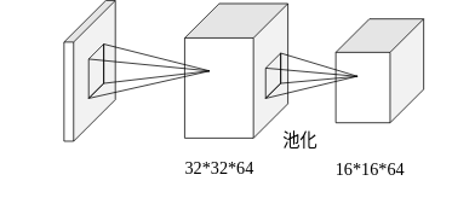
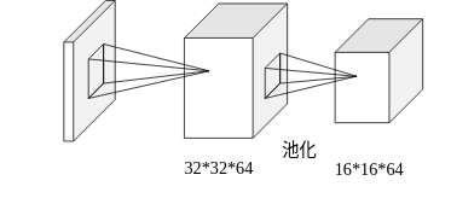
  <mxCell id="0" />
  <mxCell id="1" parent="0" />
  <mxCell id="2" value="" style="shape=cube;whiteSpace=wrap;html=1;boundedLbl=1;backgroundOutline=1;darkOpacity=0.05;darkOpacity2=0.1;rotation=90;size=46;fontSize=19;fontFamily=Times New Roman;" vertex="1" parent="1"><mxGeometry x="20" y="48.6" width="155.63" height="56.56" as="geometry" /></mxCell>
  <mxCell id="3" value="" style="shape=cube;whiteSpace=wrap;html=1;boundedLbl=1;backgroundOutline=1;darkOpacity=0.05;darkOpacity2=0.1;rotation=90;size=38;shadow=0;comic=0;fillColor=none;fontSize=19;fontFamily=Times New Roman;" vertex="1" parent="1"><mxGeometry x="185" y="20" width="148.75" height="113.75" as="geometry" /></mxCell>
  <mxCell id="4" value="" style="shape=cube;whiteSpace=wrap;html=1;boundedLbl=1;backgroundOutline=1;darkOpacity=0.05;darkOpacity2=0.1;rotation=-90;size=57;fontSize=19;fontFamily=Times New Roman;" vertex="1" parent="1"><mxGeometry x="75" y="69" width="60" height="16.56" as="geometry" /></mxCell>
  <mxCell id="5" value="" style="endArrow=none;html=1;exitX=0;exitY=0;exitDx=0;exitDy=0;exitPerimeter=0;fontSize=19;fontFamily=Times New Roman;" edge="1" parent="1" source="4"><mxGeometry width="50" height="50" relative="1" as="geometry"><mxPoint x="170" y="175" as="sourcePoint" /><mxPoint x="230" y="77" as="targetPoint" /></mxGeometry></mxCell>
  <mxCell id="6" value="" style="endArrow=none;html=1;exitX=0;exitY=0;exitDx=16.56;exitDy=16.56;exitPerimeter=0;fontSize=19;fontFamily=Times New Roman;" edge="1" parent="1" source="4"><mxGeometry width="50" height="50" relative="1" as="geometry"><mxPoint x="135" y="95" as="sourcePoint" /><mxPoint x="230" y="77" as="targetPoint" /></mxGeometry></mxCell>
  <mxCell id="7" value="" style="endArrow=none;html=1;exitX=0;exitY=0;exitDx=43.44;exitDy=0;exitPerimeter=0;fontSize=19;fontFamily=Times New Roman;" edge="1" parent="1" source="4"><mxGeometry width="50" height="50" relative="1" as="geometry"><mxPoint x="130" y="175" as="sourcePoint" /><mxPoint x="230" y="77" as="targetPoint" /></mxGeometry></mxCell>
  <mxCell id="8" value="" style="endArrow=none;html=1;exitX=0;exitY=0;exitDx=60;exitDy=16.56;exitPerimeter=0;fontSize=19;fontFamily=Times New Roman;" edge="1" parent="1" source="4"><mxGeometry width="50" height="50" relative="1" as="geometry"><mxPoint x="140" y="95" as="sourcePoint" /><mxPoint x="230" y="77" as="targetPoint" /></mxGeometry></mxCell>
  <mxCell id="9" value="" style="shape=cube;whiteSpace=wrap;html=1;boundedLbl=1;backgroundOutline=1;darkOpacity=0.05;darkOpacity2=0.1;rotation=90;size=37;shadow=0;comic=0;fillColor=none;fontSize=19;fontFamily=Times New Roman;" vertex="1" parent="1"><mxGeometry x="360" y="28.46" width="114.87" height="96.83" as="geometry" /></mxCell>
  <mxCell id="10" value="" style="shape=cube;whiteSpace=wrap;html=1;boundedLbl=1;backgroundOutline=1;darkOpacity=0.05;darkOpacity2=0.1;rotation=-90;size=57;fontSize=19;fontFamily=Times New Roman;" vertex="1" parent="1"><mxGeometry x="275" y="74" width="50" height="16.56" as="geometry" /></mxCell>
  <mxCell id="11" value="" style="endArrow=none;html=1;exitX=0;exitY=0;exitDx=50;exitDy=16.56;exitPerimeter=0;fontSize=19;fontFamily=Times New Roman;" edge="1" parent="1" source="10"><mxGeometry width="50" height="50" relative="1" as="geometry"><mxPoint x="343" y="133" as="sourcePoint" /><mxPoint x="393" y="83" as="targetPoint" /></mxGeometry></mxCell>
  <mxCell id="12" value="" style="endArrow=none;html=1;exitX=0;exitY=0;exitDx=16.56;exitDy=16.56;exitPerimeter=0;fontSize=19;fontFamily=Times New Roman;" edge="1" parent="1" source="10"><mxGeometry width="50" height="50" relative="1" as="geometry"><mxPoint x="343" y="133" as="sourcePoint" /><mxPoint x="393" y="83" as="targetPoint" /></mxGeometry></mxCell>
  <mxCell id="13" value="" style="endArrow=none;html=1;exitX=0;exitY=0;exitDx=33.44;exitDy=0;exitPerimeter=0;fontSize=19;fontFamily=Times New Roman;" edge="1" parent="1" source="10"><mxGeometry width="50" height="50" relative="1" as="geometry"><mxPoint x="343" y="133" as="sourcePoint" /><mxPoint x="393" y="83" as="targetPoint" /></mxGeometry></mxCell>
  <mxCell id="14" value="" style="endArrow=none;html=1;exitX=0;exitY=0;exitDx=0;exitDy=0;exitPerimeter=0;fontSize=19;fontFamily=Times New Roman;" edge="1" parent="1" source="10"><mxGeometry width="50" height="50" relative="1" as="geometry"><mxPoint x="343" y="132.75" as="sourcePoint" /><mxPoint x="393" y="82.75" as="targetPoint" /></mxGeometry></mxCell>
- <mxCell id="15" value="池化" style="text;html=1;strokeColor=none;fillColor=none;align=center;verticalAlign=middle;whiteSpace=wrap;rounded=0;shadow=0;comic=0;fontSize=19;fontFamily=Times New Roman;" vertex="1" parent="1"><mxGeometry x="310" y="145" width="40" height="20" as="geometry" /></mxCell>
+ <mxCell id="15" value="池化" style="text;html=1;strokeColor=none;fillColor=none;align=center;verticalAlign=middle;whiteSpace=wrap;rounded=0;shadow=0;comic=0;fontSize=19;fontFamily=Times New Roman;" vertex="1" parent="1"><mxGeometry x="310" y="155" width="40" height="20" as="geometry" /></mxCell>
  <mxCell id="16" value="32*32*64" style="text;html=1;strokeColor=none;fillColor=none;align=center;verticalAlign=middle;whiteSpace=wrap;rounded=0;shadow=0;comic=0;fontFamily=Times New Roman;fontSize=19;" vertex="1" parent="1"><mxGeometry x="221" y="175" width="40" height="20" as="geometry" /></mxCell>
  <mxCell id="17" value="16*16*64" style="text;html=1;strokeColor=none;fillColor=none;align=center;verticalAlign=middle;whiteSpace=wrap;rounded=0;shadow=0;comic=0;fontFamily=Times New Roman;fontSize=19;" vertex="1" parent="1"><mxGeometry x="374" y="176" width="66" height="20" as="geometry" /></mxCell>
